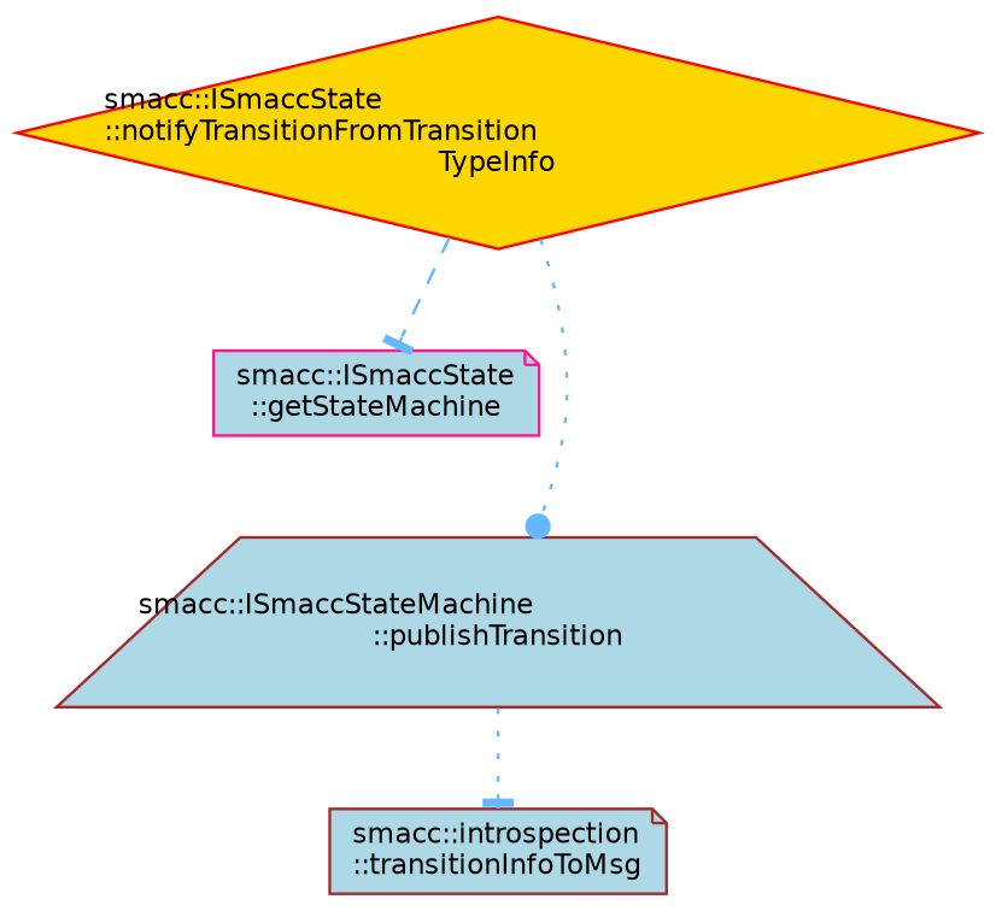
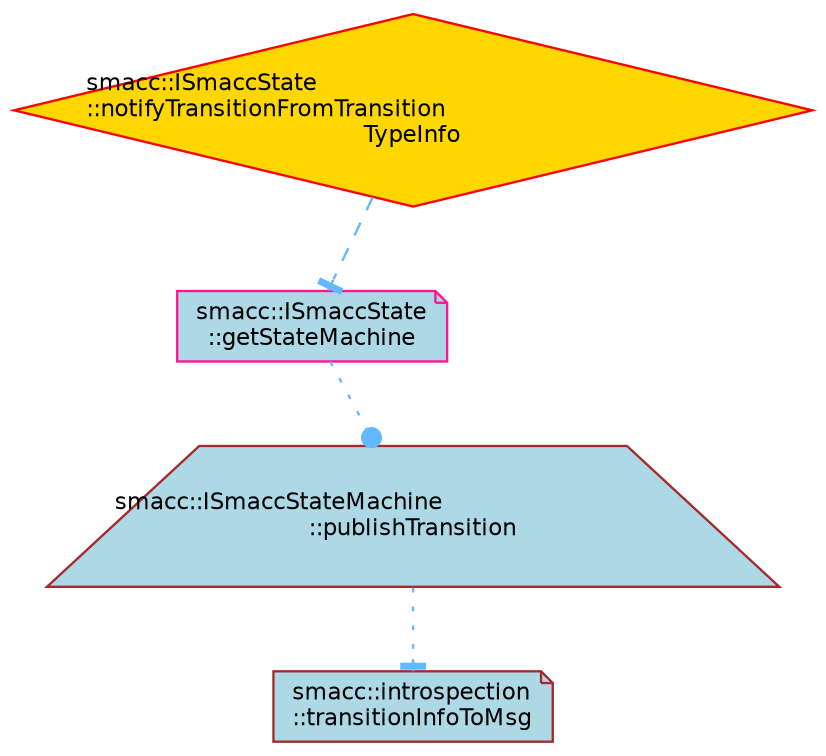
  digraph {
    rankdir=TB
    node [color=brown fillcolor=lightblue fontname=Helvetica fontsize=10 shape=note style=filled]
    edge [arrowhead=tee color=steelblue1 fontname=Helvetica fontsize=10 labelfontname=Helvetica labelfontsize=10 style=dotted]
    n1 [color=red fillcolor=gold fontcolor=black height=0.2 label="smacc::ISmaccState\l::notifyTransitionFromTransition\lTypeInfo" shape=diamond width=0.4]
    n2 [color=deeppink height=0.2 label="smacc::ISmaccState\l::getStateMachine" width=0.4]
    n3 [height=0.2 label="smacc::ISmaccStateMachine\l::publishTransition" shape=trapezium width=0.4]
    n4 [height=0.2 label="smacc::introspection\l::transitionInfoToMsg" width=0.4]
    n1 -> n2 [style=dashed]
-   n1 -> n3 [arrowhead=dot]
+   n2 -> n3 [arrowhead=dot]
    n3 -> n4
  }
